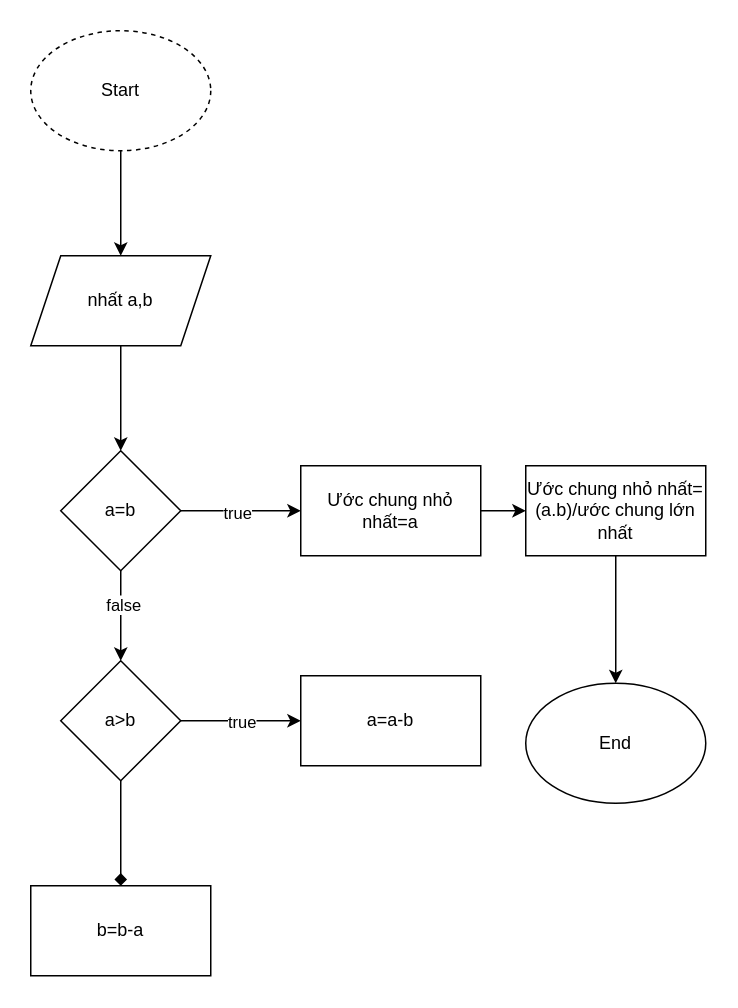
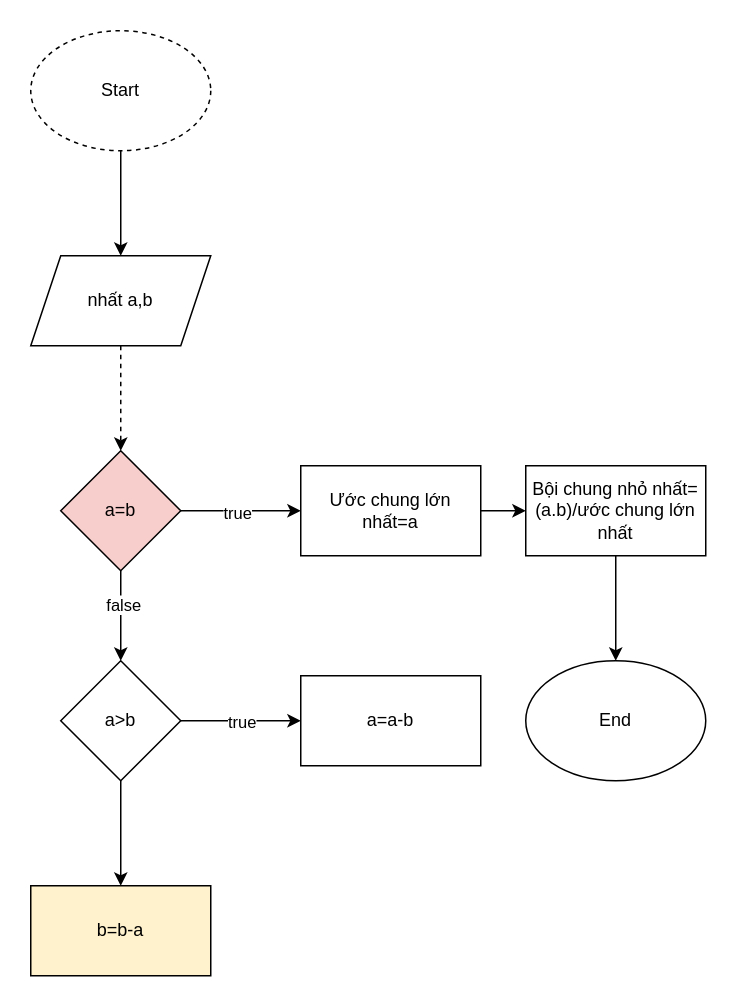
  <mxCell id="0" />
  <mxCell id="1" parent="0" />
  <mxCell id="2" style="edgeStyle=orthogonalEdgeStyle;rounded=0;orthogonalLoop=1;jettySize=auto;html=1;exitX=0.5;exitY=1;exitDx=0;exitDy=0;entryX=0.5;entryY=0;entryDx=0;entryDy=0;" parent="1" source="3" target="5" edge="1"><mxGeometry relative="1" as="geometry" /></mxCell>
  <mxCell id="3" value="&lt;font style=&quot;vertical-align: inherit;&quot;&gt;&lt;font style=&quot;vertical-align: inherit;&quot;&gt;Start&lt;/font&gt;&lt;/font&gt;" style="ellipse;whiteSpace=wrap;html=1;dashed=1;" parent="1" vertex="1"><mxGeometry x="20" width="120" height="80" as="geometry" y="20" /></mxCell>
- <mxCell id="4" style="edgeStyle=orthogonalEdgeStyle;rounded=0;orthogonalLoop=1;jettySize=auto;html=1;exitX=0.5;exitY=1;exitDx=0;exitDy=0;entryX=0.5;entryY=0;entryDx=0;entryDy=0;" edge="1" parent="1" source="5" target="10"><mxGeometry relative="1" as="geometry" /></mxCell>
+ <mxCell id="4" style="edgeStyle=orthogonalEdgeStyle;rounded=0;orthogonalLoop=1;jettySize=auto;html=1;exitX=0.5;exitY=1;exitDx=0;exitDy=0;entryX=0.5;entryY=0;entryDx=0;entryDy=0;dashed=1;" edge="1" parent="1" source="5" target="10"><mxGeometry relative="1" as="geometry" /></mxCell>
  <mxCell id="5" value="&lt;font style=&quot;vertical-align: inherit;&quot;&gt;&lt;font style=&quot;vertical-align: inherit;&quot;&gt;nhất a,b&lt;/font&gt;&lt;/font&gt;" style="shape=parallelogram;perimeter=parallelogramPerimeter;whiteSpace=wrap;html=1;fixedSize=1;" parent="1" vertex="1"><mxGeometry x="20" y="170" width="120" height="60" as="geometry" /></mxCell>
  <mxCell id="6" style="edgeStyle=orthogonalEdgeStyle;rounded=0;orthogonalLoop=1;jettySize=auto;html=1;exitX=0.5;exitY=1;exitDx=0;exitDy=0;" edge="1" parent="1" source="10" target="14"><mxGeometry relative="1" as="geometry" /></mxCell>
  <mxCell id="7" value="false" style="edgeLabel;html=1;align=center;verticalAlign=middle;resizable=0;points=[];" vertex="1" connectable="0" parent="6"><mxGeometry x="-0.267" y="1" relative="1" as="geometry"><mxPoint as="offset" /></mxGeometry></mxCell>
  <mxCell id="8" style="edgeStyle=orthogonalEdgeStyle;rounded=0;orthogonalLoop=1;jettySize=auto;html=1;exitX=1;exitY=0.5;exitDx=0;exitDy=0;" edge="1" parent="1" source="10"><mxGeometry relative="1" as="geometry"><mxPoint x="200" y="340" as="targetPoint" /></mxGeometry></mxCell>
  <mxCell id="9" value="true" style="edgeLabel;html=1;align=center;verticalAlign=middle;resizable=0;points=[];" vertex="1" connectable="0" parent="8"><mxGeometry x="0.006" y="-2" relative="1" as="geometry"><mxPoint x="-1" y="1" as="offset" /></mxGeometry></mxCell>
- <mxCell id="10" value="a=b" style="rhombus;whiteSpace=wrap;html=1;" vertex="1" parent="1"><mxGeometry x="40" y="300" width="80" height="80" as="geometry" /></mxCell>
- <mxCell id="11" style="edgeStyle=orthogonalEdgeStyle;rounded=0;orthogonalLoop=1;jettySize=auto;html=1;exitX=0.5;exitY=1;exitDx=0;exitDy=0;endArrow=diamond;" edge="1" parent="1" source="14" target="15"><mxGeometry relative="1" as="geometry" /></mxCell>
+ <mxCell id="10" value="a=b" style="rhombus;whiteSpace=wrap;html=1;fillColor=#f8cecc;" vertex="1" parent="1"><mxGeometry x="40" y="300" width="80" height="80" as="geometry" /></mxCell>
+ <mxCell id="11" style="edgeStyle=orthogonalEdgeStyle;rounded=0;orthogonalLoop=1;jettySize=auto;html=1;exitX=0.5;exitY=1;exitDx=0;exitDy=0;" edge="1" parent="1" source="14" target="15"><mxGeometry relative="1" as="geometry" /></mxCell>
  <mxCell id="12" style="edgeStyle=orthogonalEdgeStyle;rounded=0;orthogonalLoop=1;jettySize=auto;html=1;exitX=1;exitY=0.5;exitDx=0;exitDy=0;" edge="1" parent="1" source="14"><mxGeometry relative="1" as="geometry"><mxPoint x="200" y="480" as="targetPoint" /></mxGeometry></mxCell>
  <mxCell id="13" value="true" style="edgeLabel;html=1;align=center;verticalAlign=middle;resizable=0;points=[];" vertex="1" connectable="0" parent="12"><mxGeometry x="-0.006" relative="1" as="geometry"><mxPoint as="offset" /></mxGeometry></mxCell>
  <mxCell id="14" value="a&amp;gt;b" style="rhombus;whiteSpace=wrap;html=1;" vertex="1" parent="1"><mxGeometry x="40" y="440" width="80" height="80" as="geometry" /></mxCell>
- <mxCell id="15" value="b=b-a" style="rounded=0;whiteSpace=wrap;html=1;" vertex="1" parent="1"><mxGeometry x="20" y="590" width="120" height="60" as="geometry" /></mxCell>
+ <mxCell id="15" value="b=b-a" style="rounded=0;whiteSpace=wrap;html=1;fillColor=#fff2cc;" vertex="1" parent="1"><mxGeometry x="20" y="590" width="120" height="60" as="geometry" /></mxCell>
  <mxCell id="16" value="a=a-b" style="rounded=0;whiteSpace=wrap;html=1;" vertex="1" parent="1"><mxGeometry x="200" y="450" width="120" height="60" as="geometry" /></mxCell>
  <mxCell id="17" style="edgeStyle=orthogonalEdgeStyle;rounded=0;orthogonalLoop=1;jettySize=auto;html=1;exitX=1;exitY=0.5;exitDx=0;exitDy=0;" edge="1" parent="1" source="18" target="20"><mxGeometry relative="1" as="geometry"><mxPoint x="410" y="340" as="targetPoint" /></mxGeometry></mxCell>
- <mxCell id="18" value="Ước chung nhỏ nhất=a" style="rounded=0;whiteSpace=wrap;html=1;" vertex="1" parent="1"><mxGeometry x="200" y="310" width="120" height="60" as="geometry" /></mxCell>
+ <mxCell id="18" value="Ước chung lớn nhất=a" style="rounded=0;whiteSpace=wrap;html=1;" vertex="1" parent="1"><mxGeometry x="200" y="310" width="120" height="60" as="geometry" /></mxCell>
  <mxCell id="19" style="edgeStyle=orthogonalEdgeStyle;rounded=0;orthogonalLoop=1;jettySize=auto;html=1;exitX=0.5;exitY=1;exitDx=0;exitDy=0;" edge="1" parent="1" source="20" target="21"><mxGeometry relative="1" as="geometry"><mxPoint x="410" y="460" as="targetPoint" /></mxGeometry></mxCell>
- <mxCell id="20" value="Ước chung nhỏ nhất=(a.b)/ước chung lớn nhất" style="rounded=0;whiteSpace=wrap;html=1;" vertex="1" parent="1"><mxGeometry x="350" y="310" width="120" height="60" as="geometry" /></mxCell>
- <mxCell id="21" value="End" style="ellipse;whiteSpace=wrap;html=1;" vertex="1" parent="1"><mxGeometry x="350" y="455" width="120" height="80" as="geometry" /></mxCell>
+ <mxCell id="20" value="Bội chung nhỏ nhất=(a.b)/ước chung lớn nhất" style="rounded=0;whiteSpace=wrap;html=1;" vertex="1" parent="1"><mxGeometry x="350" y="310" width="120" height="60" as="geometry" /></mxCell>
+ <mxCell id="21" value="End" style="ellipse;whiteSpace=wrap;html=1;" vertex="1" parent="1"><mxGeometry x="350" y="440" width="120" height="80" as="geometry" /></mxCell>
